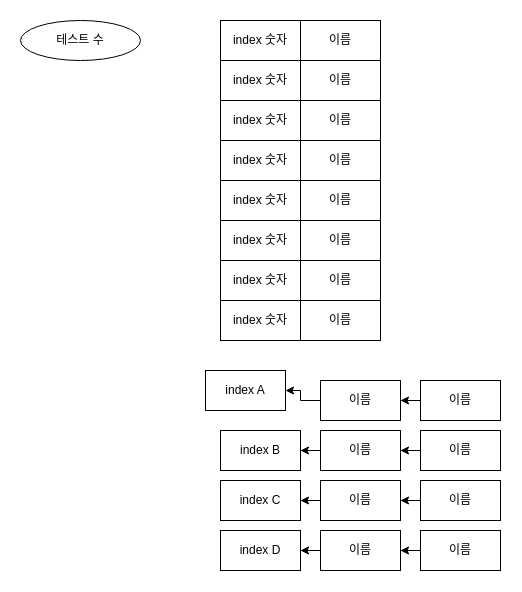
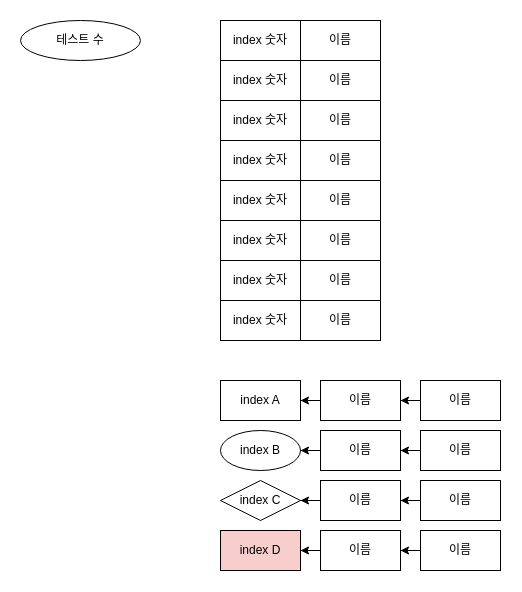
  <mxCell id="0" />
  <mxCell id="1" parent="0" />
  <mxCell id="2" value="테스트 수" style="ellipse;whiteSpace=wrap;html=1;container=0;" vertex="1" parent="1"><mxGeometry x="20" y="20" width="120" height="40" as="geometry" /></mxCell>
  <mxCell id="3" value="index 숫자" style="rounded=0;whiteSpace=wrap;html=1;container=0;" vertex="1" parent="1"><mxGeometry x="220" y="20" width="80" height="40" as="geometry" /></mxCell>
  <mxCell id="4" value="index 숫자" style="rounded=0;whiteSpace=wrap;html=1;container=0;" vertex="1" parent="1"><mxGeometry x="220" y="60" width="80" height="40" as="geometry" /></mxCell>
  <mxCell id="5" value="index 숫자" style="rounded=0;whiteSpace=wrap;html=1;container=0;" vertex="1" parent="1"><mxGeometry x="220" y="100" width="80" height="40" as="geometry" /></mxCell>
  <mxCell id="6" value="index 숫자" style="rounded=0;whiteSpace=wrap;html=1;container=0;" vertex="1" parent="1"><mxGeometry x="220" y="140" width="80" height="40" as="geometry" /></mxCell>
  <mxCell id="7" value="index 숫자" style="rounded=0;whiteSpace=wrap;html=1;container=0;" vertex="1" parent="1"><mxGeometry x="220" y="180" width="80" height="40" as="geometry" /></mxCell>
  <mxCell id="8" value="index 숫자" style="rounded=0;whiteSpace=wrap;html=1;container=0;" vertex="1" parent="1"><mxGeometry x="220" y="220" width="80" height="40" as="geometry" /></mxCell>
  <mxCell id="9" value="index 숫자" style="rounded=0;whiteSpace=wrap;html=1;container=0;" vertex="1" parent="1"><mxGeometry x="220" y="260" width="80" height="40" as="geometry" /></mxCell>
  <mxCell id="10" value="index 숫자" style="rounded=0;whiteSpace=wrap;html=1;container=0;" vertex="1" parent="1"><mxGeometry x="220" y="300" width="80" height="40" as="geometry" /></mxCell>
  <mxCell id="11" value="이름" style="rounded=0;whiteSpace=wrap;html=1;container=0;" vertex="1" parent="1"><mxGeometry x="300" y="20" width="80" height="40" as="geometry" /></mxCell>
  <mxCell id="12" value="이름" style="rounded=0;whiteSpace=wrap;html=1;container=0;" vertex="1" parent="1"><mxGeometry x="300" y="60" width="80" height="40" as="geometry" /></mxCell>
  <mxCell id="13" value="이름" style="rounded=0;whiteSpace=wrap;html=1;container=0;" vertex="1" parent="1"><mxGeometry x="300" y="100" width="80" height="40" as="geometry" /></mxCell>
  <mxCell id="14" value="이름" style="rounded=0;whiteSpace=wrap;html=1;container=0;" vertex="1" parent="1"><mxGeometry x="300" y="140" width="80" height="40" as="geometry" /></mxCell>
  <mxCell id="15" value="이름" style="rounded=0;whiteSpace=wrap;html=1;container=0;" vertex="1" parent="1"><mxGeometry x="300" y="180" width="80" height="40" as="geometry" /></mxCell>
  <mxCell id="16" value="이름" style="rounded=0;whiteSpace=wrap;html=1;container=0;" vertex="1" parent="1"><mxGeometry x="300" y="220" width="80" height="40" as="geometry" /></mxCell>
  <mxCell id="17" value="이름" style="rounded=0;whiteSpace=wrap;html=1;container=0;" vertex="1" parent="1"><mxGeometry x="300" y="260" width="80" height="40" as="geometry" /></mxCell>
  <mxCell id="18" value="이름" style="rounded=0;whiteSpace=wrap;html=1;container=0;" vertex="1" parent="1"><mxGeometry x="300" y="300" width="80" height="40" as="geometry" /></mxCell>
- <mxCell id="19" value="index A" style="rounded=0;whiteSpace=wrap;html=1;container=0;" vertex="1" parent="1"><mxGeometry x="205" y="370" width="80" height="40" as="geometry" /></mxCell>
+ <mxCell id="19" value="index A" style="rounded=0;whiteSpace=wrap;html=1;container=0;" vertex="1" parent="1"><mxGeometry x="220" y="380" width="80" height="40" as="geometry" /></mxCell>
  <mxCell id="20" value="" style="edgeStyle=orthogonalEdgeStyle;rounded=0;orthogonalLoop=1;jettySize=auto;html=1;" edge="1" parent="1" source="21" target="19"><mxGeometry relative="1" as="geometry" /></mxCell>
  <mxCell id="21" value="이름" style="rounded=0;whiteSpace=wrap;html=1;container=0;" vertex="1" parent="1"><mxGeometry x="320" y="380" width="80" height="40" as="geometry" /></mxCell>
  <mxCell id="22" value="" style="edgeStyle=orthogonalEdgeStyle;rounded=0;orthogonalLoop=1;jettySize=auto;html=1;" edge="1" parent="1" source="23" target="21"><mxGeometry relative="1" as="geometry" /></mxCell>
  <mxCell id="23" value="이름" style="rounded=0;whiteSpace=wrap;html=1;container=0;" vertex="1" parent="1"><mxGeometry x="420" y="380" width="80" height="40" as="geometry" /></mxCell>
- <mxCell id="24" value="index B" style="rounded=0;whiteSpace=wrap;html=1;container=0;" vertex="1" parent="1"><mxGeometry x="220" y="430" width="80" height="40" as="geometry" /></mxCell>
+ <mxCell id="24" value="index B" style="ellipse;whiteSpace=wrap;html=1;container=0;" vertex="1" parent="1"><mxGeometry x="220" y="430" width="80" height="40" as="geometry" /></mxCell>
  <mxCell id="25" value="" style="edgeStyle=orthogonalEdgeStyle;rounded=0;orthogonalLoop=1;jettySize=auto;html=1;" edge="1" source="26" target="24" parent="1"><mxGeometry relative="1" as="geometry" /></mxCell>
  <mxCell id="26" value="이름" style="rounded=0;whiteSpace=wrap;html=1;container=0;" vertex="1" parent="1"><mxGeometry x="320" y="430" width="80" height="40" as="geometry" /></mxCell>
  <mxCell id="27" value="" style="edgeStyle=orthogonalEdgeStyle;rounded=0;orthogonalLoop=1;jettySize=auto;html=1;" edge="1" source="28" target="26" parent="1"><mxGeometry relative="1" as="geometry" /></mxCell>
  <mxCell id="28" value="이름" style="rounded=0;whiteSpace=wrap;html=1;container=0;" vertex="1" parent="1"><mxGeometry x="420" y="430" width="80" height="40" as="geometry" /></mxCell>
- <mxCell id="29" value="index C" style="rounded=0;whiteSpace=wrap;html=1;container=0;" vertex="1" parent="1"><mxGeometry x="220" y="480" width="80" height="40" as="geometry" /></mxCell>
+ <mxCell id="29" value="index C" style="rhombus;whiteSpace=wrap;html=1;container=0;" vertex="1" parent="1"><mxGeometry x="220" y="480" width="80" height="40" as="geometry" /></mxCell>
  <mxCell id="30" value="" style="edgeStyle=orthogonalEdgeStyle;rounded=0;orthogonalLoop=1;jettySize=auto;html=1;" edge="1" source="31" target="29" parent="1"><mxGeometry relative="1" as="geometry" /></mxCell>
  <mxCell id="31" value="이름" style="rounded=0;whiteSpace=wrap;html=1;container=0;" vertex="1" parent="1"><mxGeometry x="320" y="480" width="80" height="40" as="geometry" /></mxCell>
  <mxCell id="32" value="" style="edgeStyle=orthogonalEdgeStyle;rounded=0;orthogonalLoop=1;jettySize=auto;html=1;" edge="1" source="33" target="31" parent="1"><mxGeometry relative="1" as="geometry" /></mxCell>
  <mxCell id="33" value="이름" style="rounded=0;whiteSpace=wrap;html=1;container=0;" vertex="1" parent="1"><mxGeometry x="420" y="480" width="80" height="40" as="geometry" /></mxCell>
- <mxCell id="34" value="index D" style="rounded=0;whiteSpace=wrap;html=1;container=0;" vertex="1" parent="1"><mxGeometry x="220" y="530" width="80" height="40" as="geometry" /></mxCell>
+ <mxCell id="34" value="index D" style="rounded=0;whiteSpace=wrap;html=1;container=0;fillColor=#f8cecc;" vertex="1" parent="1"><mxGeometry x="220" y="530" width="80" height="40" as="geometry" /></mxCell>
  <mxCell id="35" value="" style="edgeStyle=orthogonalEdgeStyle;rounded=0;orthogonalLoop=1;jettySize=auto;html=1;" edge="1" source="36" target="34" parent="1"><mxGeometry relative="1" as="geometry" /></mxCell>
  <mxCell id="36" value="이름" style="rounded=0;whiteSpace=wrap;html=1;container=0;" vertex="1" parent="1"><mxGeometry x="320" y="530" width="80" height="40" as="geometry" /></mxCell>
  <mxCell id="37" value="" style="edgeStyle=orthogonalEdgeStyle;rounded=0;orthogonalLoop=1;jettySize=auto;html=1;" edge="1" source="38" target="36" parent="1"><mxGeometry relative="1" as="geometry" /></mxCell>
  <mxCell id="38" value="이름" style="rounded=0;whiteSpace=wrap;html=1;container=0;" vertex="1" parent="1"><mxGeometry x="420" y="530" width="80" height="40" as="geometry" /></mxCell>
